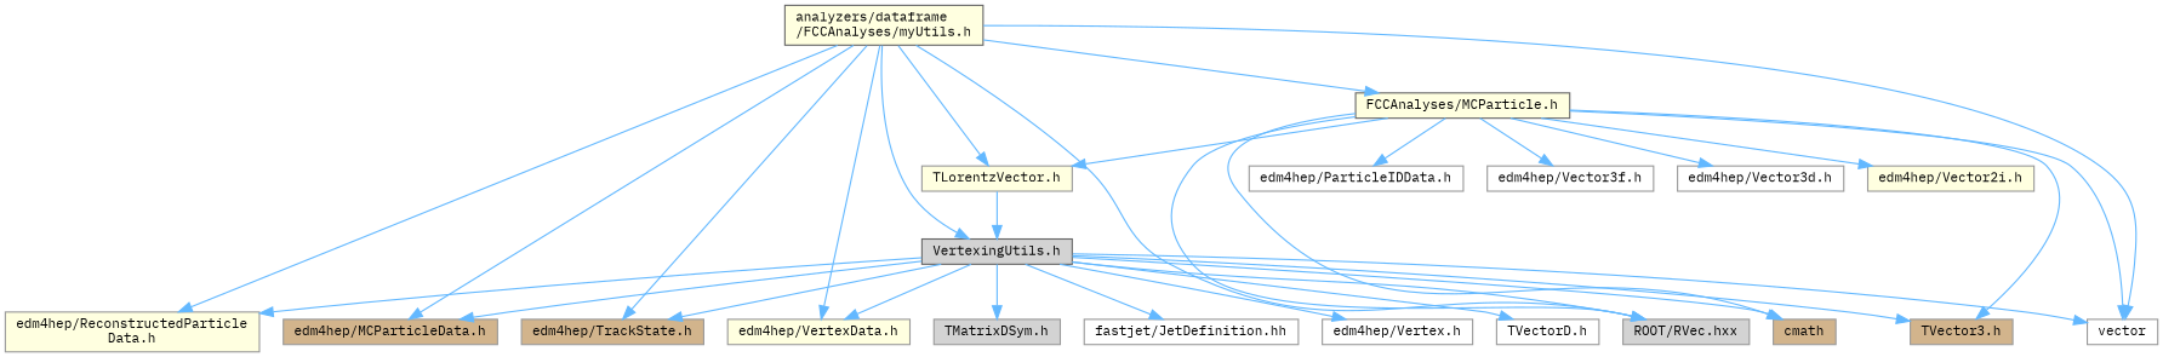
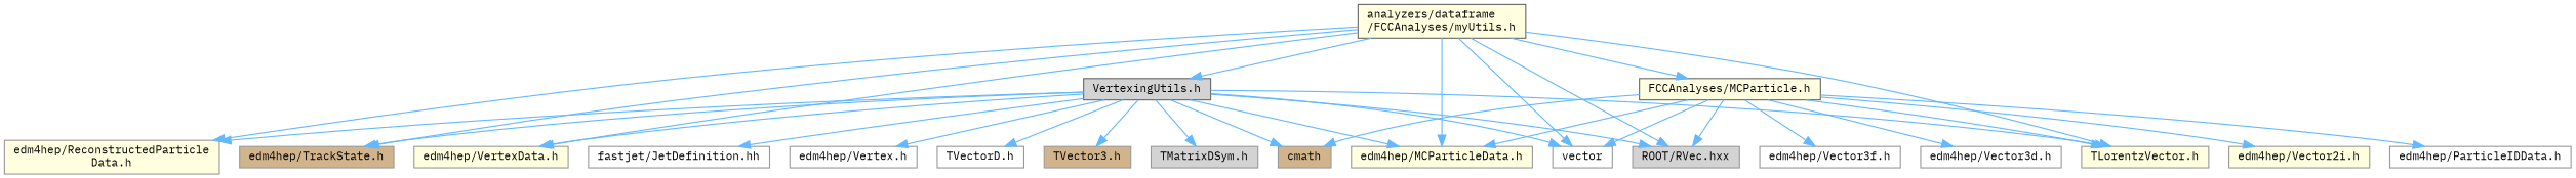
  digraph {
    fontname="IBM Plex Mono"
    node [color=grey60 fillcolor=lightyellow fontname="IBM Plex Mono" fontsize=10 shape=box style=filled]
    edge [color=steelblue1 fontname="IBM Plex Mono" fontsize=10 labelfontname=Helvetica labelfontsize=10 style=solid]
    n1 [color=gray40 fontcolor=black height=0.2 label="analyzers/dataframe\l/FCCAnalyses/myUtils.h" width=0.4]
    n2 [fillcolor=lightgrey height=0.2 label="ROOT/RVec.hxx" width=0.4]
    n3 [height=0.2 label="edm4hep/ReconstructedParticle\lData.h" width=0.4]
-   n4 [fillcolor=tan height=0.2 label="edm4hep/MCParticleData.h" width=0.4]
+   n4 [height=0.2 label="edm4hep/MCParticleData.h" width=0.4]
    n5 [fillcolor=tan height=0.2 label="edm4hep/TrackState.h" width=0.4]
    n6 [height=0.2 label="edm4hep/VertexData.h" width=0.4]
    n7 [color=grey40 height=0.2 label="FCCAnalyses/MCParticle.h" width=0.4]
    n8 [fillcolor=white height=0.2 label=vector width=0.4]
    n9 [height=0.2 label="TLorentzVector.h" width=0.4]
    n10 [color=grey40 fillcolor=lightgrey height=0.2 label="VertexingUtils.h" width=0.4]
    n11 [fillcolor=tan height=0.2 label=cmath width=0.4]
    n12 [fillcolor=white height=0.2 label="edm4hep/ParticleIDData.h" width=0.4]
    n13 [fillcolor=white height=0.2 label="edm4hep/Vector3f.h" width=0.4]
    n14 [fillcolor=white height=0.2 label="edm4hep/Vector3d.h" width=0.4]
    n15 [height=0.2 label="edm4hep/Vector2i.h" width=0.4]
    n16 [fillcolor=white height=0.2 label="edm4hep/Vertex.h" width=0.4]
    n17 [fillcolor=white height=0.2 label="TVectorD.h" width=0.4]
    n18 [fillcolor=tan height=0.2 label="TVector3.h" width=0.4]
    n19 [fillcolor=lightgrey height=0.2 label="TMatrixDSym.h" width=0.4]
    n20 [fillcolor=white height=0.2 label="fastjet/JetDefinition.hh" width=0.4]
    n1 -> n2
    n1 -> n3
    n1 -> n4
    n1 -> n5
    n1 -> n6
    n1 -> n7
    n1 -> n8
    n1 -> n9
    n1 -> n10
    n7 -> n2
-   n7 -> n18
+   n7 -> n4
    n7 -> n8
    n7 -> n9
    n7 -> n11
    n7 -> n12
    n7 -> n13
    n7 -> n14
    n7 -> n15
    n10 -> n2
    n10 -> n3
    n10 -> n4
    n10 -> n5
    n10 -> n6
    n10 -> n8
-   n9 -> n10
+   n10 -> n9
    n10 -> n11
    n10 -> n16
    n10 -> n17
    n10 -> n18
    n10 -> n19
    n10 -> n20
  }
